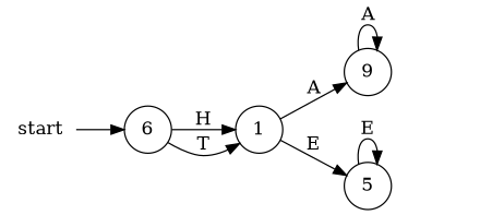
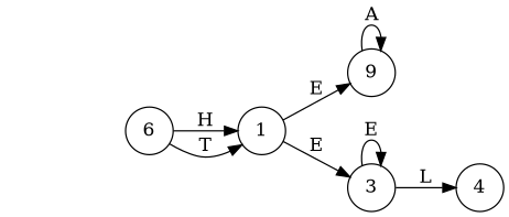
  digraph {
    fontname="DejaVu Serif"
    rankdir=LR
    node [fontname="DejaVu Serif" shape=circle]
    edge [fontname="DejaVu Serif"]
-   start [shape=none]
    n2 [label=6]
    n3 [label=1]
    n4 [label=9]
-   n5 [label=5]
-   start -> n2
+   n5 [label=3]
+   n6 [label=4]
    n2 -> n3 [label=H]
    n2 -> n3 [label=T]
-   n3 -> n4 [label=A]
+   n3 -> n4 [label=E]
    n3 -> n5 [label=E]
    n4 -> n4 [label=A]
    n5 -> n5 [label=E]
+   n5 -> n6 [label=L]
  }
